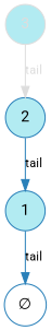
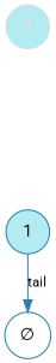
  digraph {
    rankdir=TB
    splines=false
    node [color="#2980B9" fillcolor="#b2ebf2" fontcolor="#000000" fontname="Segoe UI,Roboto,Helvetica,Arial,sans-serif" shape=circle style=filled]
    edge [color="#2980B9" fontcolor="#000000" fontname="Segoe UI,Roboto,Helvetica,Arial,sans-serif" fontsize=11]
    n1 [color="#dddddd" fontcolor="#dddddd" label=3]
-   n2 [label=2]
    n3 [label=1]
    n4 [fillcolor="#ffffff" label="∅"]
-   n1 -> n2 [color="#dddddd" fontcolor="#dddddd" label=tail]
-   n2 -> n3 [label=tail]
    n3 -> n4 [label=tail]
  }
